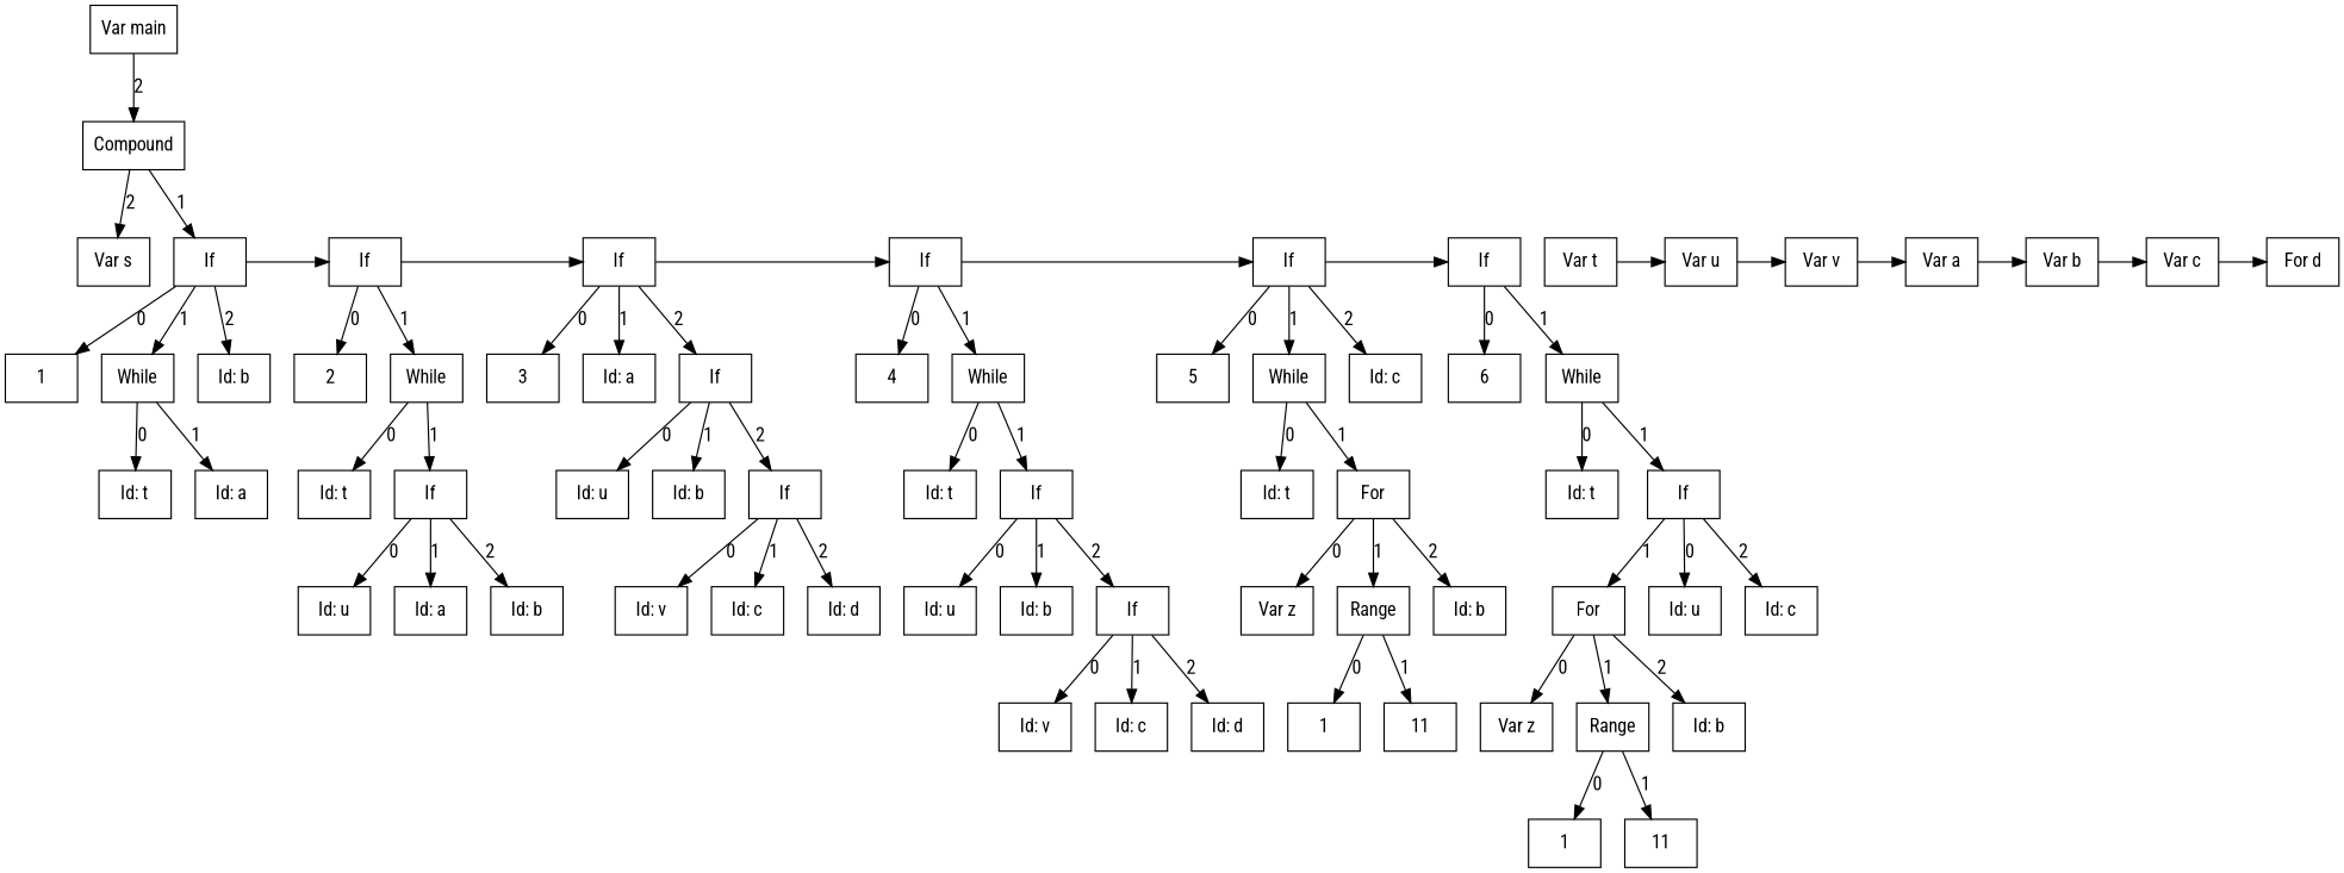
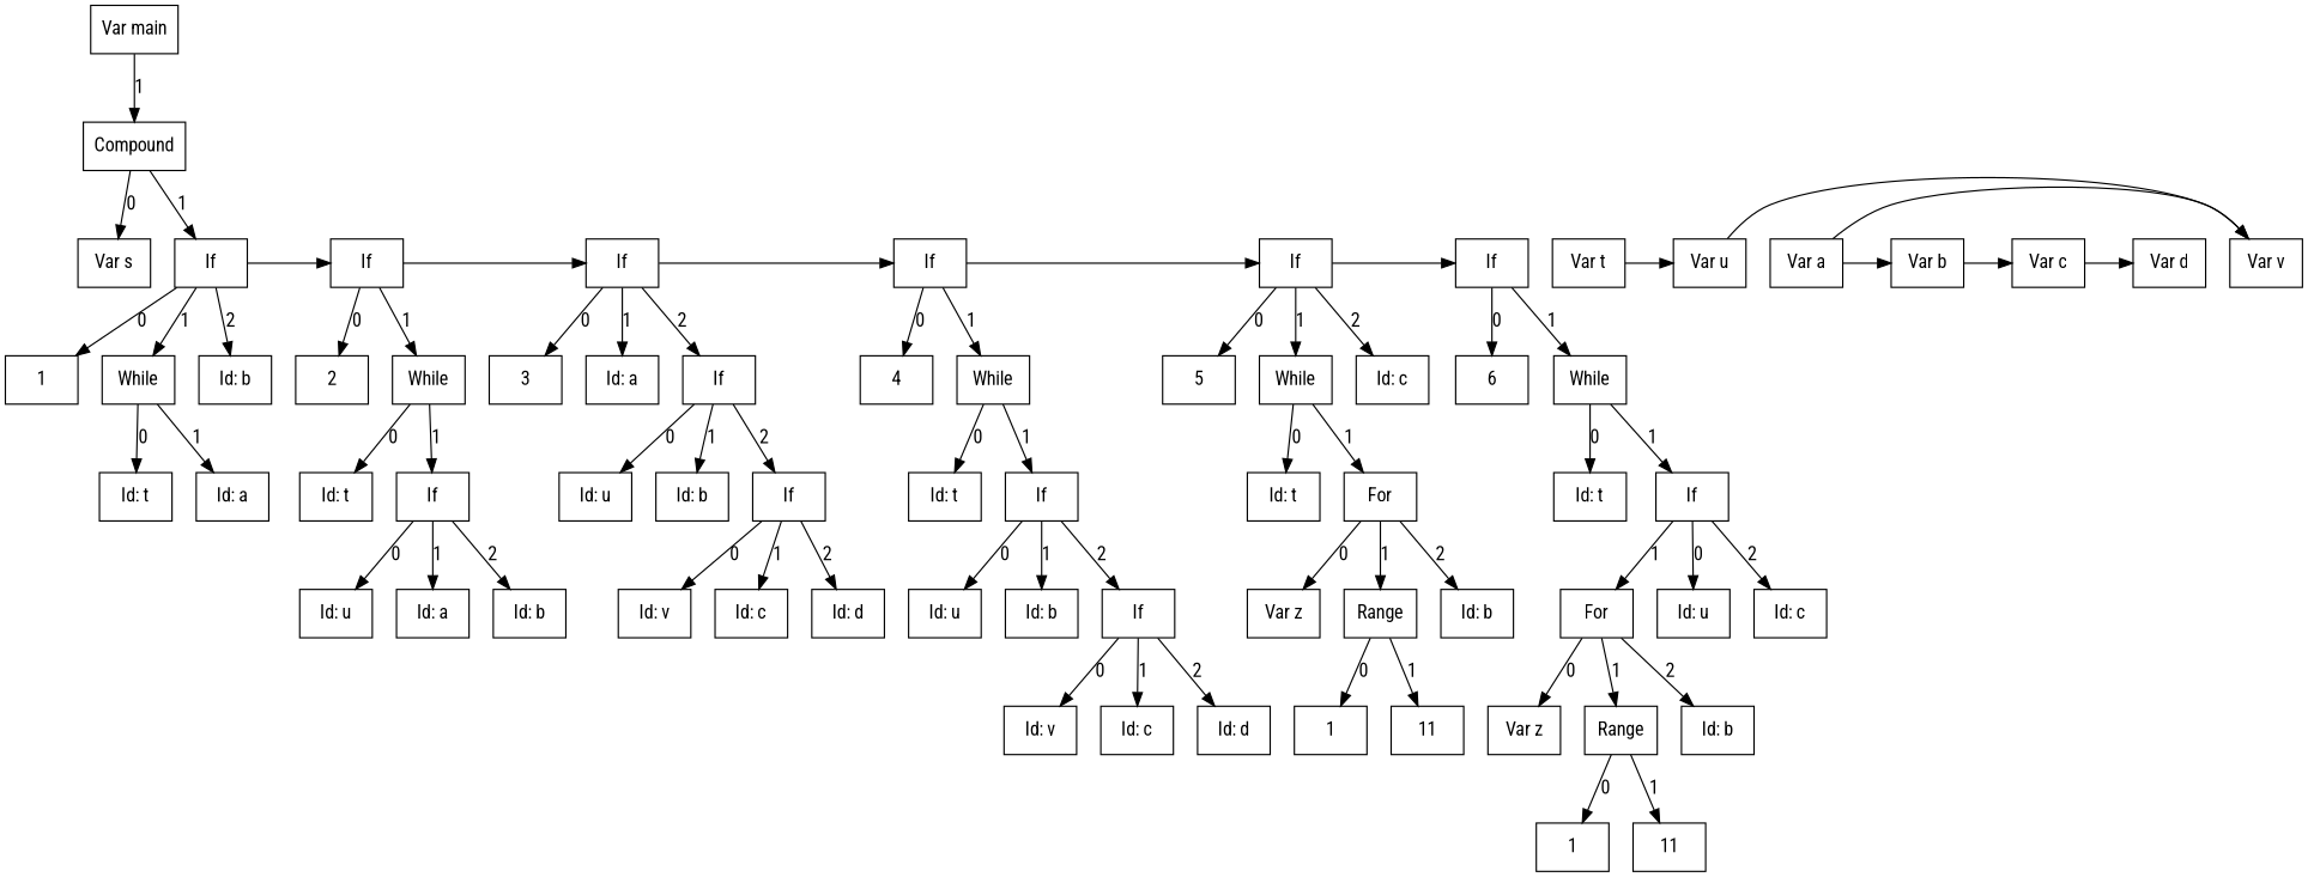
  digraph {
    fontname="Roboto Condensed"
    node [fontname="Roboto Condensed" shape=box]
    edge [fontname="Roboto Condensed"]
    n1 [label="Var main"]
    n2 [label=Compound]
    n3 [label="Var s"]
    n4 [label=If]
    n5 [label="Var t"]
    n6 [label="Var u"]
    n7 [label="Var v"]
    n8 [label="Var a"]
    n9 [label="Var b"]
    n10 [label="Var c"]
-   n11 [label="For d"]
+   n11 [label="Var d"]
    n12 [label=1]
    n13 [label=While]
    n14 [label="Id: b"]
    n15 [label="Id: t"]
    n16 [label="Id: a"]
    n17 [label=If]
    n18 [label=If]
    n19 [label=If]
    n20 [label=If]
    n21 [label=If]
    n22 [label=2]
    n23 [label=While]
    n24 [label="Id: t"]
    n25 [label=If]
    n26 [label="Id: u"]
    n27 [label="Id: a"]
    n28 [label="Id: b"]
    n29 [label=3]
    n30 [label="Id: a"]
    n31 [label=If]
    n32 [label="Id: t"]
    n33 [label=If]
    n34 [label="Id: u"]
    n35 [label="Id: b"]
    n36 [label=If]
    n37 [label="Id: v"]
    n38 [label="Id: c"]
    n39 [label="Id: d"]
    n40 [label=4]
    n41 [label=While]
    n42 [label="Id: u"]
    n43 [label="Id: b"]
    n44 [label=If]
    n45 [label="Id: v"]
    n46 [label="Id: c"]
    n47 [label="Id: d"]
    n48 [label=5]
    n49 [label=While]
    n50 [label="Id: c"]
    n51 [label="Id: t"]
    n52 [label=For]
    n53 [label="Var z"]
    n54 [label=Range]
    n55 [label="Id: b"]
    n56 [label=For]
    n57 [label="Var z"]
    n58 [label=Range]
    n59 [label="Id: b"]
    n60 [label=1]
    n61 [label=11]
    n62 [label=6]
    n63 [label=While]
    n64 [label="Id: t"]
    n65 [label=If]
    n66 [label="Id: u"]
    n67 [label="Id: c"]
    n68 [label=1]
    n69 [label=11]
    subgraph sub_1 {
      rankdir=TB
      n1
      n2
    }
    subgraph sub_2 {
      ordering=out
      rank=same
      rankdir=LR
      n2
    }
    subgraph sub_3 {
      ordering=out
      rank=same
      rankdir=LR
      n3
      n4
    }
    subgraph sub_4 {
      rankdir=TB
      n2
      n3
      n4
    }
    subgraph sub_5 {
      rank=same
      rankdir=LR
      n3
      n5
      n6
      n7
      n8
      n9
      n10
      n11
    }
    subgraph sub_6 {
      rankdir=LR
      n3
      n5
      n6
      n7
      n8
      n9
      n10
      n11
    }
    subgraph sub_7 {
      ordering=out
      rank=same
      rankdir=LR
      n12
      n13
      n14
    }
    subgraph sub_8 {
      rankdir=TB
      n4
      n12
      n13
      n14
    }
    subgraph sub_9 {
      ordering=out
      rank=same
      rankdir=LR
      n15
      n16
    }
    subgraph sub_10 {
      rankdir=TB
      n13
      n15
      n16
    }
    subgraph sub_11 {
      rank=same
      rankdir=LR
      n4
      n17
      n18
      n19
      n20
      n21
    }
    subgraph sub_12 {
      rankdir=LR
      n4
      n17
      n18
      n19
      n20
      n21
    }
    subgraph sub_13 {
      ordering=out
      rank=same
      rankdir=LR
      n22
      n23
    }
    subgraph sub_14 {
      rankdir=TB
      n17
      n22
      n23
    }
    subgraph sub_15 {
      ordering=out
      rank=same
      rankdir=LR
      n24
      n25
    }
    subgraph sub_16 {
      rankdir=TB
      n23
      n24
      n25
    }
    subgraph sub_17 {
      ordering=out
      rank=same
      rankdir=LR
      n26
      n27
      n28
    }
    subgraph sub_18 {
      rankdir=TB
      n25
      n26
      n27
      n28
    }
    subgraph sub_19 {
      ordering=out
      rank=same
      rankdir=LR
      n29
      n30
      n31
    }
    subgraph sub_20 {
      rankdir=TB
      n18
      n29
      n30
      n31
    }
    subgraph sub_21 {
      ordering=out
      rank=same
      rankdir=LR
      n32
      n33
    }
    subgraph sub_22 {
      ordering=out
      rank=same
      rankdir=LR
      n34
      n35
      n36
    }
    subgraph sub_23 {
      rankdir=TB
      n31
      n34
      n35
      n36
    }
    subgraph sub_24 {
      ordering=out
      rank=same
      rankdir=LR
      n37
      n38
      n39
    }
    subgraph sub_25 {
      rankdir=TB
      n36
      n37
      n38
      n39
    }
    subgraph sub_26 {
      ordering=out
      rank=same
      rankdir=LR
      n40
      n41
    }
    subgraph sub_27 {
      rankdir=TB
      n19
      n40
      n41
    }
    subgraph sub_28 {
      rankdir=TB
      n32
      n33
      n41
    }
    subgraph sub_29 {
      ordering=out
      rank=same
      rankdir=LR
      n42
      n43
      n44
    }
    subgraph sub_30 {
      rankdir=TB
      n33
      n42
      n43
      n44
    }
    subgraph sub_31 {
      ordering=out
      rank=same
      rankdir=LR
      n45
      n46
      n47
    }
    subgraph sub_32 {
      rankdir=TB
      n44
      n45
      n46
      n47
    }
    subgraph sub_33 {
      ordering=out
      rank=same
      rankdir=LR
      n48
      n49
      n50
    }
    subgraph sub_34 {
      rankdir=TB
      n20
      n48
      n49
      n50
    }
    subgraph sub_35 {
      ordering=out
      rank=same
      rankdir=LR
      n51
      n52
    }
    subgraph sub_36 {
      rankdir=TB
      n49
      n51
      n52
    }
    subgraph sub_37 {
      ordering=out
      rank=same
      rankdir=LR
      n53
      n54
      n55
    }
    subgraph sub_38 {
      rankdir=TB
      n52
      n53
      n54
      n55
    }
    subgraph sub_39 {
      rankdir=TB
      n56
      n57
      n58
      n59
    }
    subgraph sub_40 {
      ordering=out
      rank=same
      rankdir=LR
      n60
      n61
    }
    subgraph sub_41 {
      rankdir=TB
      n54
      n60
      n61
    }
    subgraph sub_42 {
      ordering=out
      rank=same
      rankdir=LR
      n62
      n63
    }
    subgraph sub_43 {
      rankdir=TB
      n21
      n62
      n63
    }
    subgraph sub_44 {
      ordering=out
      rank=same
      rankdir=LR
      n64
      n65
    }
    subgraph sub_45 {
      rankdir=TB
      n63
      n64
      n65
    }
    subgraph sub_46 {
      ordering=out
      rank=same
      rankdir=LR
      n56
      n66
      n67
    }
    subgraph sub_47 {
      rankdir=TB
      n56
      n65
      n66
      n67
    }
    subgraph sub_48 {
      ordering=out
      rank=same
      rankdir=LR
      n57
      n58
      n59
    }
    subgraph sub_49 {
      ordering=out
      rank=same
      rankdir=LR
      n68
      n69
    }
    subgraph sub_50 {
      rankdir=TB
      n58
      n68
      n69
    }
-   n1 -> n2 [label=2]
-   n2 -> n3 [label=2]
+   n1 -> n2 [label=1]
+   n2 -> n3 [label=0]
    n2 -> n4 [label=1]
    n4 -> n12 [label=0]
    n4 -> n13 [label=1]
    n4 -> n14 [label=2]
    n4 -> n17
    n5 -> n6
    n6 -> n7
-   n7 -> n8
+   n8 -> n7
    n8 -> n9
    n9 -> n10
    n10 -> n11
    n13 -> n15 [label=0]
    n13 -> n16 [label=1]
    n17 -> n18
    n17 -> n22 [label=0]
    n17 -> n23 [label=1]
    n18 -> n19
    n18 -> n29 [label=0]
    n18 -> n30 [label=1]
    n18 -> n31 [label=2]
    n19 -> n20
    n19 -> n40 [label=0]
    n19 -> n41 [label=1]
    n20 -> n21
    n20 -> n48 [label=0]
    n20 -> n49 [label=1]
    n20 -> n50 [label=2]
    n21 -> n62 [label=0]
    n21 -> n63 [label=1]
    n23 -> n24 [label=0]
    n23 -> n25 [label=1]
    n25 -> n26 [label=0]
    n25 -> n27 [label=1]
    n25 -> n28 [label=2]
    n31 -> n34 [label=0]
    n31 -> n35 [label=1]
    n31 -> n36 [label=2]
    n33 -> n42 [label=0]
    n33 -> n43 [label=1]
    n33 -> n44 [label=2]
    n36 -> n37 [label=0]
    n36 -> n38 [label=1]
    n36 -> n39 [label=2]
    n41 -> n32 [label=0]
    n41 -> n33 [label=1]
    n44 -> n45 [label=0]
    n44 -> n46 [label=1]
    n44 -> n47 [label=2]
    n49 -> n51 [label=0]
    n49 -> n52 [label=1]
    n52 -> n53 [label=0]
    n52 -> n54 [label=1]
    n52 -> n55 [label=2]
    n54 -> n60 [label=0]
    n54 -> n61 [label=1]
    n56 -> n57 [label=0]
    n56 -> n58 [label=1]
    n56 -> n59 [label=2]
    n58 -> n68 [label=0]
    n58 -> n69 [label=1]
    n63 -> n64 [label=0]
    n63 -> n65 [label=1]
    n65 -> n56 [label=1]
    n65 -> n66 [label=0]
    n65 -> n67 [label=2]
  }
